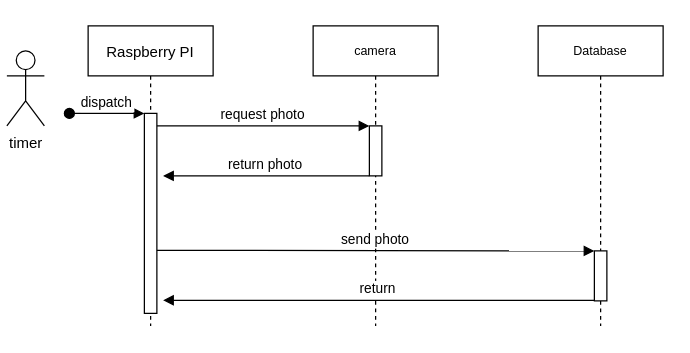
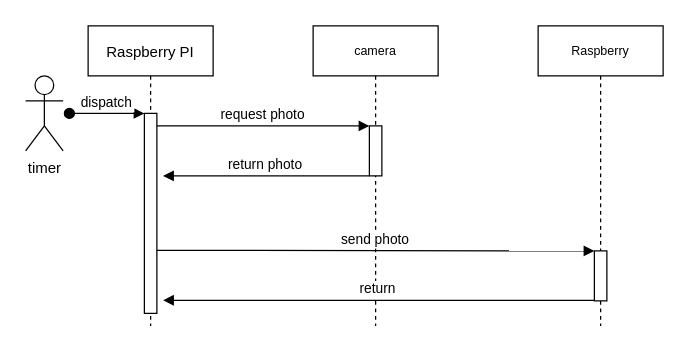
  <mxCell id="0" />
  <mxCell id="1" parent="0" />
  <mxCell id="2" value="Raspberry PI" style="shape=umlLifeline;perimeter=lifelinePerimeter;container=1;collapsible=0;recursiveResize=0;rounded=0;shadow=0;strokeWidth=1;" parent="1" vertex="1"><mxGeometry x="70" y="20" width="100" height="240" as="geometry" /></mxCell>
  <mxCell id="3" value="dispatch" style="verticalAlign=bottom;startArrow=oval;endArrow=block;startSize=8;shadow=0;strokeWidth=1;" parent="2" target="4" edge="1"><mxGeometry relative="1" as="geometry"><mxPoint x="-15" y="70" as="sourcePoint" /></mxGeometry></mxCell>
  <mxCell id="4" value="" style="points=[];perimeter=orthogonalPerimeter;rounded=0;shadow=0;strokeWidth=1;" parent="2" vertex="1"><mxGeometry x="45" y="70" width="10" height="160" as="geometry" /></mxCell>
  <mxCell id="5" value="camera" style="shape=umlLifeline;perimeter=lifelinePerimeter;container=1;collapsible=0;recursiveResize=0;rounded=0;shadow=0;strokeWidth=1;fontSize=10;" parent="1" vertex="1"><mxGeometry x="250" y="20" width="100" height="240" as="geometry" /></mxCell>
  <mxCell id="6" value="" style="points=[];perimeter=orthogonalPerimeter;rounded=0;shadow=0;strokeWidth=1;" parent="5" vertex="1"><mxGeometry x="45" y="80" width="10" height="40" as="geometry" /></mxCell>
  <mxCell id="7" value="send photo" style="verticalAlign=bottom;endArrow=block;entryX=0;entryY=0;shadow=0;strokeWidth=1;" parent="5" target="13" edge="1"><mxGeometry relative="1" as="geometry"><mxPoint x="-125" y="179.5" as="sourcePoint" /></mxGeometry></mxCell>
  <mxCell id="8" value="return" style="verticalAlign=bottom;endArrow=block;entryX=1;entryY=0;shadow=0;strokeWidth=1;" parent="5" source="13" edge="1"><mxGeometry relative="1" as="geometry"><mxPoint x="-60" y="219.5" as="sourcePoint" /><mxPoint x="-120" y="219.5" as="targetPoint" /></mxGeometry></mxCell>
  <mxCell id="9" value="request photo" style="verticalAlign=bottom;endArrow=block;entryX=0;entryY=0;shadow=0;strokeWidth=1;" parent="1" source="4" target="6" edge="1"><mxGeometry relative="1" as="geometry"><mxPoint x="225" y="100" as="sourcePoint" /></mxGeometry></mxCell>
  <mxCell id="10" value="return photo" style="verticalAlign=bottom;endArrow=block;entryX=1;entryY=0;shadow=0;strokeWidth=1;" parent="1" source="6" edge="1"><mxGeometry relative="1" as="geometry"><mxPoint x="190" y="140" as="sourcePoint" /><mxPoint x="130" y="140" as="targetPoint" /></mxGeometry></mxCell>
- <mxCell id="11" value="timer" style="shape=umlActor;verticalLabelPosition=bottom;verticalAlign=top;html=1;outlineConnect=0;" parent="1" vertex="1"><mxGeometry x="5" y="40" width="30" height="60" as="geometry" /></mxCell>
- <mxCell id="12" value="Database" style="shape=umlLifeline;perimeter=lifelinePerimeter;container=1;collapsible=0;recursiveResize=0;rounded=0;shadow=0;strokeWidth=1;fontSize=10;" parent="1" vertex="1"><mxGeometry x="430" y="20" width="100" height="240" as="geometry" /></mxCell>
+ <mxCell id="11" value="timer" style="shape=umlActor;verticalLabelPosition=bottom;verticalAlign=top;html=1;outlineConnect=0;" parent="1" vertex="1"><mxGeometry x="20" y="60" width="30" height="60" as="geometry" /></mxCell>
+ <mxCell id="12" value="Raspberry" style="shape=umlLifeline;perimeter=lifelinePerimeter;container=1;collapsible=0;recursiveResize=0;rounded=0;shadow=0;strokeWidth=1;fontSize=10;" parent="1" vertex="1"><mxGeometry x="430" y="20" width="100" height="240" as="geometry" /></mxCell>
  <mxCell id="13" value="" style="points=[];perimeter=orthogonalPerimeter;rounded=0;shadow=0;strokeWidth=1;" parent="12" vertex="1"><mxGeometry x="45" y="180" width="10" height="40" as="geometry" /></mxCell>
